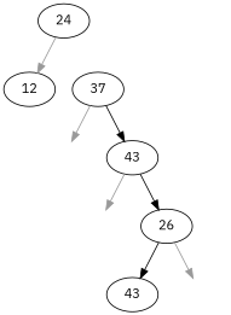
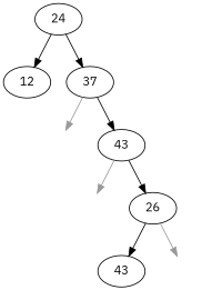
  digraph {
    fontname="IBM Plex Sans"
    node [fontname="IBM Plex Sans"]
    edge [fontname="IBM Plex Sans"]
    n1 [label=24]
    n2 [label=12]
    n3 [label=37]
    n4 [color="#FFFFFF" label=" "]
    n5 [label=43]
    n6 [color="#FFFFFF" label=" "]
    n7 [label=26]
    n8 [label=43]
    n9 [color="#FFFFFF" label=" "]
-   n1 -> n2 [color="#999999"]
+   n1 -> n2
+   n1 -> n3
    n3 -> n4 [color="#999999"]
    n3 -> n5
    n5 -> n6 [color="#999999"]
    n5 -> n7
    n7 -> n8
    n7 -> n9 [color="#999999"]
  }
